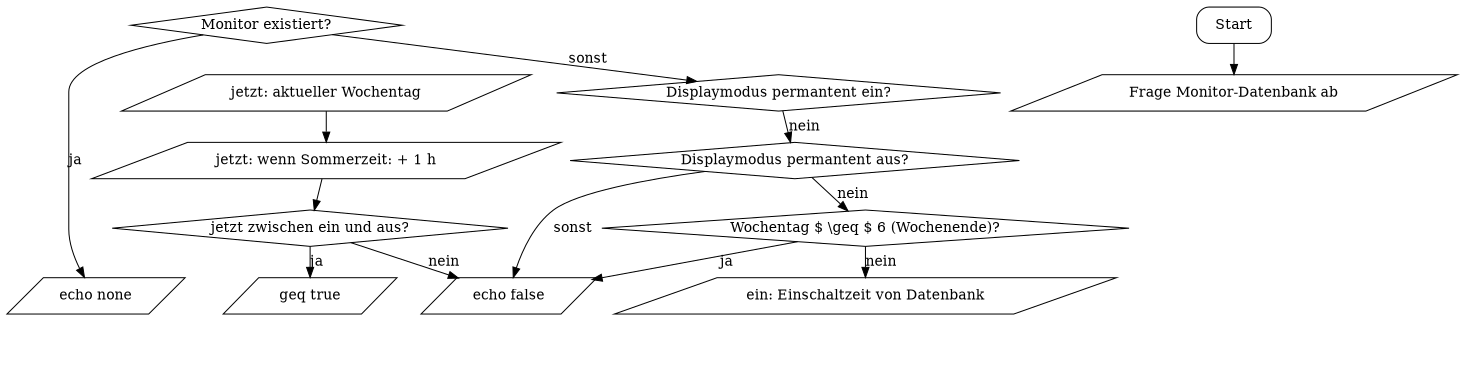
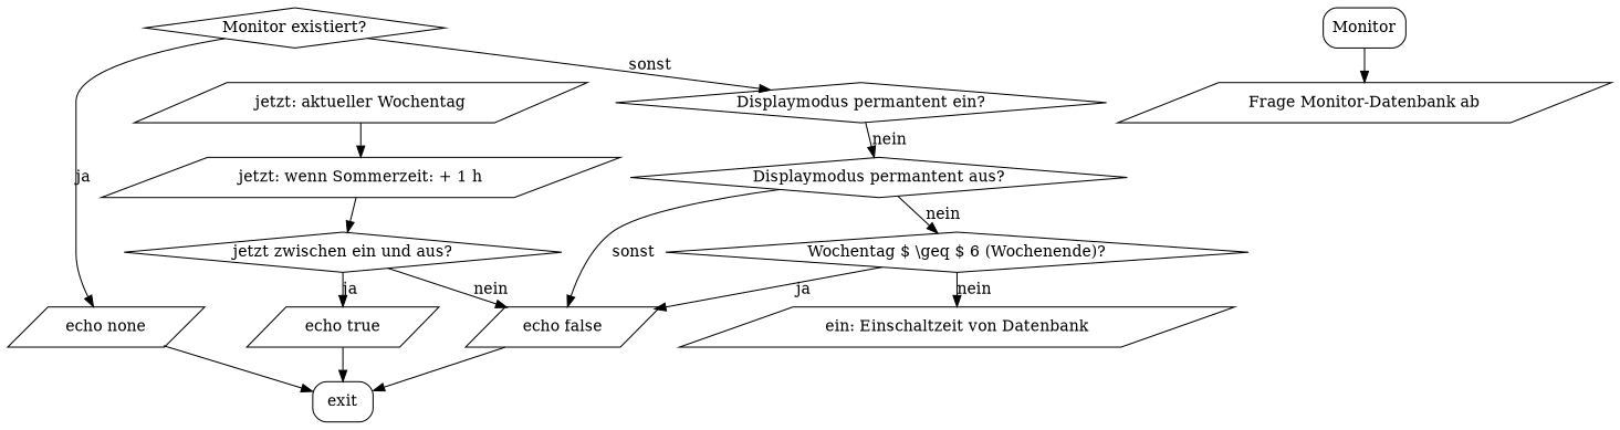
  digraph {
    rankdir=TB
    ranksep="0.01 equally"
    node [shape=parallelogram]
    "echo none"
-   "echo true" [label="geq true"]
+   "echo true"
    "echo false"
-   Start [shape=box style=rounded]
+   exit [shape=box style=rounded]
+   Start [shape=box style=rounded label=Monitor]
    "Frage Monitor-Datenbank ab"
    "Monitor existiert?" [shape=diamond]
    "Displaymodus permantent ein?" [shape=diamond]
    "Displaymodus permantent aus?" [shape=diamond]
    "Wochentag $ \\geq $ 6 (Wochenende)?" [shape=diamond]
    "ein: Einschaltzeit von Datenbank"
    "jetzt zwischen ein und aus?" [shape=diamond]
    n13 [label="jetzt: aktueller Wochentag"]
    "jetzt: wenn Sommerzeit: + 1 h"
    subgraph sub_1 {
      rank=same
      "echo none"
      "echo true"
      "echo false"
    }
+   "echo none" -> exit
+   "echo true" -> exit
+   "echo false" -> exit
    Start -> "Frage Monitor-Datenbank ab"
    "Monitor existiert?" -> "echo none" [label=ja]
    "Monitor existiert?" -> "Displaymodus permantent ein?" [label=sonst]
    "Displaymodus permantent ein?" -> "Displaymodus permantent aus?" [label=nein]
    "Displaymodus permantent aus?" -> "echo false" [label=sonst]
    "Displaymodus permantent aus?" -> "Wochentag $ \\geq $ 6 (Wochenende)?" [label=nein]
    "Wochentag $ \\geq $ 6 (Wochenende)?" -> "echo false" [label=ja]
    "Wochentag $ \\geq $ 6 (Wochenende)?" -> "ein: Einschaltzeit von Datenbank" [label=nein]
    "jetzt zwischen ein und aus?" -> "echo true" [label=ja]
    "jetzt zwischen ein und aus?" -> "echo false" [label=nein]
    n13 -> "jetzt: wenn Sommerzeit: + 1 h"
    "jetzt: wenn Sommerzeit: + 1 h" -> "jetzt zwischen ein und aus?"
  }
